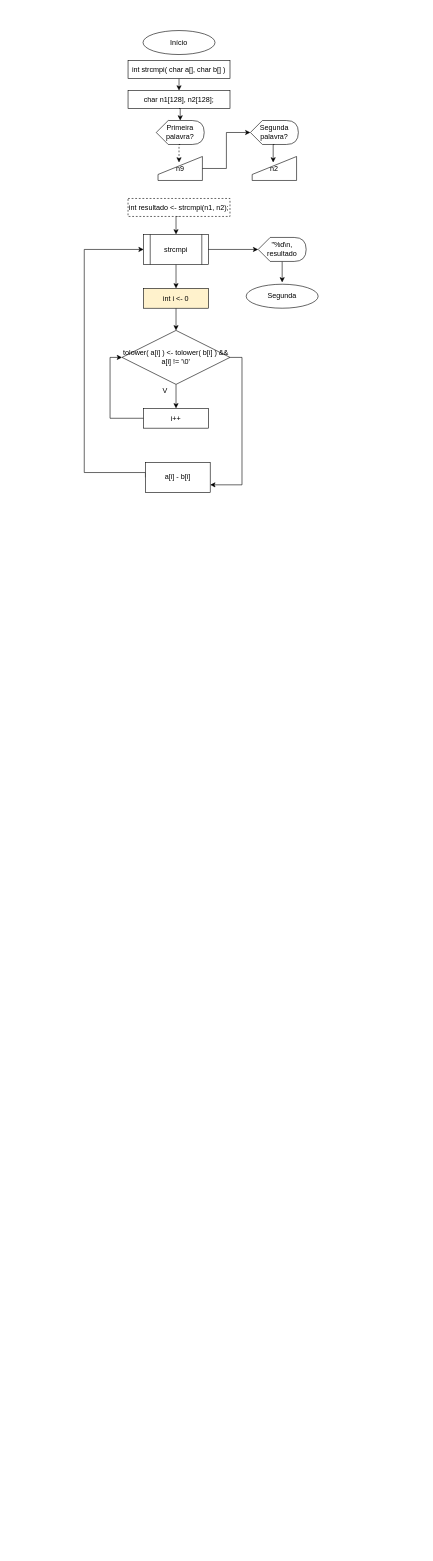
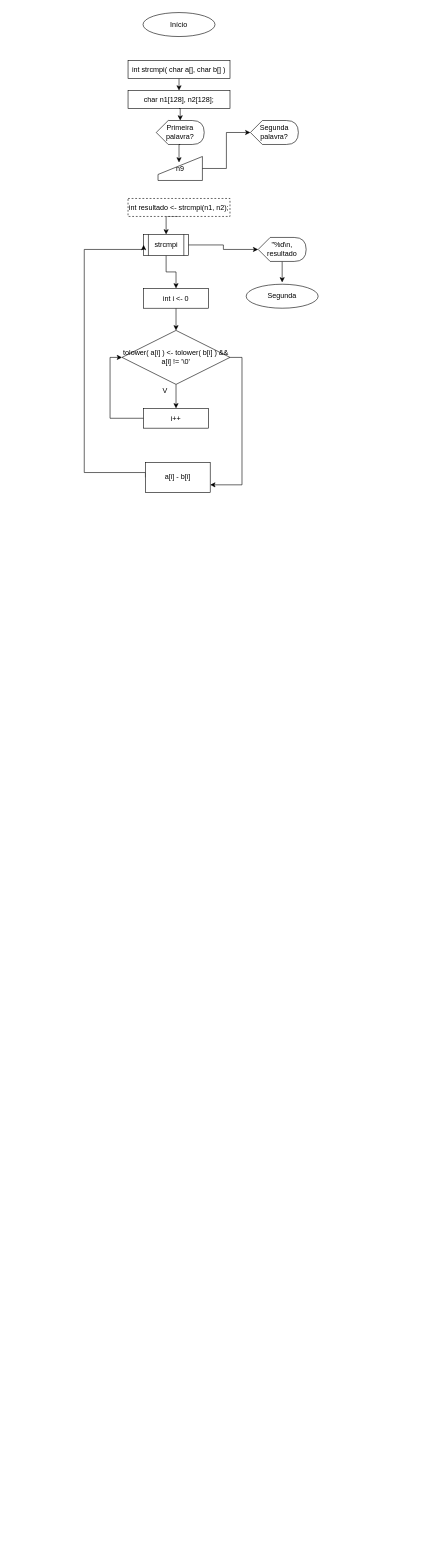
  <mxCell id="0" />
  <mxCell id="1" parent="0" />
  <mxCell id="2" style="edgeStyle=orthogonalEdgeStyle;rounded=0;orthogonalLoop=1;jettySize=auto;html=1;exitX=1;exitY=0.5;exitDx=0;exitDy=0;entryX=0.5;entryY=0;entryDx=0;entryDy=0;" parent="1" edge="1"><mxGeometry relative="1" as="geometry"><mxPoint x="540" y="2230" as="sourcePoint" /></mxGeometry></mxCell>
  <mxCell id="3" style="edgeStyle=orthogonalEdgeStyle;rounded=0;orthogonalLoop=1;jettySize=auto;html=1;exitX=0;exitY=0.5;exitDx=0;exitDy=0;entryX=0;entryY=0;entryDx=40;entryDy=0;entryPerimeter=0;" parent="1" edge="1"><mxGeometry relative="1" as="geometry"><mxPoint x="460" y="2230" as="sourcePoint" /></mxGeometry></mxCell>
  <mxCell id="4" style="edgeStyle=orthogonalEdgeStyle;rounded=0;orthogonalLoop=1;jettySize=auto;html=1;exitX=1;exitY=0.5;exitDx=0;exitDy=0;" parent="1" edge="1"><mxGeometry relative="1" as="geometry"><mxPoint x="620" y="2310" as="sourcePoint" /></mxGeometry></mxCell>
  <mxCell id="5" style="edgeStyle=orthogonalEdgeStyle;rounded=0;orthogonalLoop=1;jettySize=auto;html=1;exitX=0;exitY=0.5;exitDx=0;exitDy=0;entryX=0;entryY=0;entryDx=40;entryDy=0;entryPerimeter=0;" parent="1" edge="1"><mxGeometry relative="1" as="geometry"><mxPoint x="540" y="2310" as="sourcePoint" /></mxGeometry></mxCell>
  <mxCell id="6" style="edgeStyle=orthogonalEdgeStyle;rounded=0;orthogonalLoop=1;jettySize=auto;html=1;exitX=0;exitY=0.5;exitDx=0;exitDy=0;entryX=0;entryY=0;entryDx=40;entryDy=0;entryPerimeter=0;" parent="1" edge="1"><mxGeometry relative="1" as="geometry"><mxPoint x="620" y="2390" as="sourcePoint" /></mxGeometry></mxCell>
  <mxCell id="7" style="edgeStyle=orthogonalEdgeStyle;rounded=0;orthogonalLoop=1;jettySize=auto;html=1;exitX=1;exitY=0.5;exitDx=0;exitDy=0;entryX=0;entryY=0;entryDx=40;entryDy=0;entryPerimeter=0;" parent="1" edge="1"><mxGeometry relative="1" as="geometry"><mxPoint x="700" y="2390" as="sourcePoint" /></mxGeometry></mxCell>
  <mxCell id="8" style="edgeStyle=orthogonalEdgeStyle;rounded=0;orthogonalLoop=1;jettySize=auto;html=1;exitX=1;exitY=0.5;exitDx=0;exitDy=0;entryX=0;entryY=0.5;entryDx=0;entryDy=0;" parent="1" edge="1"><mxGeometry relative="1" as="geometry"><Array as="points"><mxPoint x="200" y="2430" /><mxPoint x="200" y="2580" /><mxPoint x="20" y="2580" /><mxPoint x="20" y="2150" /></Array><mxPoint x="80" y="2150" as="targetPoint" /></mxGeometry></mxCell>
- <mxCell id="9" value="Início" style="ellipse;whiteSpace=wrap;html=1;" parent="1" vertex="1"><mxGeometry x="238" y="50" width="120" height="40" as="geometry" /></mxCell>
+ <mxCell id="9" value="Início" style="ellipse;whiteSpace=wrap;html=1;" parent="1" vertex="1"><mxGeometry x="238" y="20" width="120" height="40" as="geometry" /></mxCell>
  <mxCell id="10" value="V" style="text;html=1;strokeColor=none;fillColor=none;align=center;verticalAlign=middle;whiteSpace=wrap;rounded=0;" parent="1" vertex="1"><mxGeometry x="260" y="641" width="30" height="20" as="geometry" /></mxCell>
  <mxCell id="11" style="edgeStyle=orthogonalEdgeStyle;rounded=0;orthogonalLoop=1;jettySize=auto;html=1;exitX=0.5;exitY=1;exitDx=0;exitDy=0;entryX=0.5;entryY=0;entryDx=0;entryDy=0;" parent="1" source="12" target="17" edge="1"><mxGeometry relative="1" as="geometry" /></mxCell>
- <mxCell id="12" value="strcmpi" style="shape=process;whiteSpace=wrap;html=1;backgroundOutline=1;" parent="1" vertex="1"><mxGeometry x="239" y="390" width="108" height="50" as="geometry" /></mxCell>
+ <mxCell id="12" value="strcmpi" style="shape=process;whiteSpace=wrap;html=1;backgroundOutline=1;" parent="1" vertex="1"><mxGeometry x="239" y="390" width="75" height="35" as="geometry" /></mxCell>
  <mxCell id="13" style="edgeStyle=orthogonalEdgeStyle;rounded=0;orthogonalLoop=1;jettySize=auto;html=1;exitX=0.5;exitY=1;exitDx=0;exitDy=0;entryX=0.5;entryY=0;entryDx=0;entryDy=0;" parent="1" source="15" target="19" edge="1"><mxGeometry relative="1" as="geometry" /></mxCell>
  <mxCell id="14" style="edgeStyle=orthogonalEdgeStyle;rounded=0;orthogonalLoop=1;jettySize=auto;html=1;exitX=1;exitY=0.5;exitDx=0;exitDy=0;entryX=1;entryY=0.75;entryDx=0;entryDy=0;" parent="1" source="15" target="21" edge="1"><mxGeometry relative="1" as="geometry" /></mxCell>
  <mxCell id="15" value="tolower( a[i] ) &amp;lt;- tolower( b[i] ) &amp;amp;&amp;amp; a[i] != '\0'" style="rhombus;whiteSpace=wrap;html=1;" parent="1" vertex="1"><mxGeometry x="203" y="550" width="180" height="90" as="geometry" /></mxCell>
  <mxCell id="16" style="edgeStyle=orthogonalEdgeStyle;rounded=0;orthogonalLoop=1;jettySize=auto;html=1;exitX=0.5;exitY=1;exitDx=0;exitDy=0;entryX=0.5;entryY=0;entryDx=0;entryDy=0;" parent="1" source="17" target="15" edge="1"><mxGeometry relative="1" as="geometry" /></mxCell>
- <mxCell id="17" value="int i &amp;lt;- 0" style="rounded=0;whiteSpace=wrap;html=1;fillColor=#fff2cc;" parent="1" vertex="1"><mxGeometry x="239" y="480" width="108" height="33" as="geometry" /></mxCell>
+ <mxCell id="17" value="int i &amp;lt;- 0" style="rounded=0;whiteSpace=wrap;html=1;" parent="1" vertex="1"><mxGeometry x="239" y="480" width="108" height="33" as="geometry" /></mxCell>
  <mxCell id="18" style="edgeStyle=orthogonalEdgeStyle;rounded=0;orthogonalLoop=1;jettySize=auto;html=1;exitX=0;exitY=0.5;exitDx=0;exitDy=0;entryX=0;entryY=0.5;entryDx=0;entryDy=0;" parent="1" source="19" target="15" edge="1"><mxGeometry relative="1" as="geometry" /></mxCell>
  <mxCell id="19" value="i++" style="rounded=0;whiteSpace=wrap;html=1;" parent="1" vertex="1"><mxGeometry x="239" y="680" width="108" height="33" as="geometry" /></mxCell>
  <mxCell id="20" style="edgeStyle=orthogonalEdgeStyle;rounded=0;orthogonalLoop=1;jettySize=auto;html=1;exitX=0;exitY=0.5;exitDx=0;exitDy=0;entryX=0;entryY=0.5;entryDx=0;entryDy=0;" parent="1" source="21" target="12" edge="1"><mxGeometry relative="1" as="geometry"><Array as="points"><mxPoint x="140" y="787" /><mxPoint x="140" y="415" /></Array></mxGeometry></mxCell>
  <mxCell id="21" value="a[i] - b[i]" style="rounded=0;whiteSpace=wrap;html=1;" parent="1" vertex="1"><mxGeometry x="242" y="770" width="108" height="50" as="geometry" /></mxCell>
  <mxCell id="22" value="Segunda" style="ellipse;whiteSpace=wrap;html=1;" parent="1" vertex="1"><mxGeometry x="410" y="473" width="120" height="40" as="geometry" /></mxCell>
  <mxCell id="23" value="Primeira palavra?" style="shape=display;whiteSpace=wrap;html=1;" vertex="1" parent="1"><mxGeometry x="260" y="200" width="80" height="40" as="geometry" /></mxCell>
  <mxCell id="24" value="n9" style="shape=manualInput;whiteSpace=wrap;html=1;" vertex="1" parent="1"><mxGeometry x="263" y="260" width="74" height="40" as="geometry" /></mxCell>
- <mxCell id="25" style="edgeStyle=orthogonalEdgeStyle;rounded=0;orthogonalLoop=1;jettySize=auto;html=1;exitX=0;exitY=0;exitDx=40;exitDy=40;exitPerimeter=0;entryX=0.473;entryY=0.25;entryDx=0;entryDy=0;entryPerimeter=0;dashed=1;" edge="1" parent="1" source="23" target="24"><mxGeometry relative="1" as="geometry" /></mxCell>
+ <mxCell id="25" style="edgeStyle=orthogonalEdgeStyle;rounded=0;orthogonalLoop=1;jettySize=auto;html=1;exitX=0;exitY=0;exitDx=40;exitDy=40;exitPerimeter=0;entryX=0.473;entryY=0.25;entryDx=0;entryDy=0;entryPerimeter=0;" edge="1" parent="1" source="23" target="24"><mxGeometry relative="1" as="geometry" /></mxCell>
  <mxCell id="26" value="Segunda palavra?" style="shape=display;whiteSpace=wrap;html=1;" vertex="1" parent="1"><mxGeometry x="417" y="200" width="80" height="40" as="geometry" /></mxCell>
- <mxCell id="27" value="n2" style="shape=manualInput;whiteSpace=wrap;html=1;" vertex="1" parent="1"><mxGeometry x="420" y="260" width="74" height="40" as="geometry" /></mxCell>
- <mxCell id="28" style="edgeStyle=orthogonalEdgeStyle;rounded=0;orthogonalLoop=1;jettySize=auto;html=1;exitX=0;exitY=0;exitDx=40;exitDy=40;exitPerimeter=0;entryX=0.473;entryY=0.25;entryDx=0;entryDy=0;entryPerimeter=0;" edge="1" source="26" target="27" parent="1"><mxGeometry relative="1" as="geometry" /></mxCell>
  <mxCell id="29" style="edgeStyle=orthogonalEdgeStyle;rounded=0;orthogonalLoop=1;jettySize=auto;html=1;exitX=1;exitY=0.5;exitDx=0;exitDy=0;entryX=0;entryY=0.5;entryDx=0;entryDy=0;entryPerimeter=0;" edge="1" parent="1" source="24" target="26"><mxGeometry relative="1" as="geometry" /></mxCell>
  <mxCell id="30" style="edgeStyle=orthogonalEdgeStyle;rounded=0;orthogonalLoop=1;jettySize=auto;html=1;exitX=0.5;exitY=1;exitDx=0;exitDy=0;entryX=0.5;entryY=0;entryDx=0;entryDy=0;" edge="1" parent="1" source="31" target="32"><mxGeometry relative="1" as="geometry" /></mxCell>
  <mxCell id="31" value="int strcmpi( char a[], char b[] )" style="rounded=0;whiteSpace=wrap;html=1;" vertex="1" parent="1"><mxGeometry x="213" y="100" width="170" height="30" as="geometry" /></mxCell>
  <mxCell id="32" value="char n1[128], n2[128];" style="rounded=0;whiteSpace=wrap;html=1;" vertex="1" parent="1"><mxGeometry x="213" y="150" width="170" height="30" as="geometry" /></mxCell>
  <mxCell id="33" style="edgeStyle=orthogonalEdgeStyle;rounded=0;orthogonalLoop=1;jettySize=auto;html=1;exitX=0.5;exitY=1;exitDx=0;exitDy=0;entryX=0;entryY=0;entryDx=40;entryDy=0;entryPerimeter=0;" edge="1" parent="1" source="32" target="23"><mxGeometry relative="1" as="geometry" /></mxCell>
  <mxCell id="34" style="edgeStyle=orthogonalEdgeStyle;rounded=0;orthogonalLoop=1;jettySize=auto;html=1;exitX=0.5;exitY=1;exitDx=0;exitDy=0;entryX=0.5;entryY=0;entryDx=0;entryDy=0;" edge="1" parent="1" source="35" target="12"><mxGeometry relative="1" as="geometry" /></mxCell>
  <mxCell id="35" value="int resultado &amp;lt;- strcmpi(n1, n2);" style="rounded=0;whiteSpace=wrap;html=1;dashed=1;" vertex="1" parent="1"><mxGeometry x="213" y="330" width="170" height="30" as="geometry" /></mxCell>
  <mxCell id="36" style="edgeStyle=orthogonalEdgeStyle;rounded=0;orthogonalLoop=1;jettySize=auto;html=1;exitX=0;exitY=0;exitDx=40;exitDy=40;exitPerimeter=0;" edge="1" parent="1" source="37"><mxGeometry relative="1" as="geometry"><mxPoint x="470" y="470" as="targetPoint" /></mxGeometry></mxCell>
  <mxCell id="37" value="&quot;%d\n, resultado" style="shape=display;whiteSpace=wrap;html=1;" vertex="1" parent="1"><mxGeometry x="430" y="395" width="80" height="40" as="geometry" /></mxCell>
  <mxCell id="38" style="edgeStyle=orthogonalEdgeStyle;rounded=0;orthogonalLoop=1;jettySize=auto;html=1;exitX=1;exitY=0.5;exitDx=0;exitDy=0;entryX=0;entryY=0.5;entryDx=0;entryDy=0;entryPerimeter=0;" edge="1" parent="1" source="12" target="37"><mxGeometry relative="1" as="geometry" /></mxCell>
